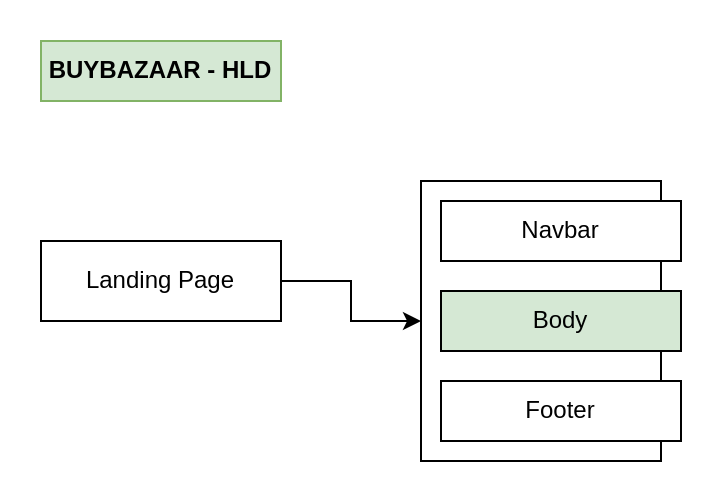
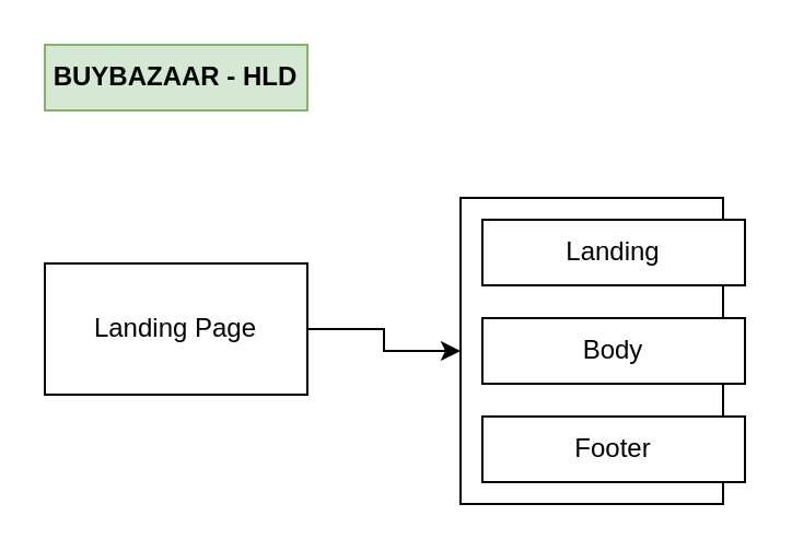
  <mxCell id="0" />
  <mxCell id="1" parent="0" />
  <mxCell id="2" value="BUYBAZAAR - HLD" style="rounded=0;whiteSpace=wrap;html=1;fillColor=#d5e8d4;strokeColor=#82b366;fontStyle=1" vertex="1" parent="1"><mxGeometry x="20" y="20" width="120" height="30" as="geometry" /></mxCell>
  <mxCell id="3" style="edgeStyle=orthogonalEdgeStyle;rounded=0;orthogonalLoop=1;jettySize=auto;html=1;entryX=0;entryY=0.5;entryDx=0;entryDy=0;" edge="1" parent="1" source="4" target="5"><mxGeometry relative="1" as="geometry" /></mxCell>
- <mxCell id="4" value="Landing Page" style="rounded=0;whiteSpace=wrap;html=1;" vertex="1" parent="1"><mxGeometry x="20" y="120" width="120" height="40" as="geometry" /></mxCell>
+ <mxCell id="4" value="Landing Page" style="rounded=0;whiteSpace=wrap;html=1;" vertex="1" parent="1"><mxGeometry x="20" y="120" width="120" height="60" as="geometry" /></mxCell>
  <mxCell id="5" value="" style="rounded=0;whiteSpace=wrap;html=1;" vertex="1" parent="1"><mxGeometry x="210" y="90" width="120" height="140" as="geometry" /></mxCell>
- <mxCell id="6" value="Navbar" style="rounded=0;whiteSpace=wrap;html=1;" vertex="1" parent="1"><mxGeometry x="220" y="100" width="120" height="30" as="geometry" /></mxCell>
- <mxCell id="7" value="Body" style="rounded=0;whiteSpace=wrap;html=1;fillColor=#d5e8d4;" vertex="1" parent="1"><mxGeometry x="220" y="145" width="120" height="30" as="geometry" /></mxCell>
+ <mxCell id="6" value="Landing" style="rounded=0;whiteSpace=wrap;html=1;" vertex="1" parent="1"><mxGeometry x="220" y="100" width="120" height="30" as="geometry" /></mxCell>
+ <mxCell id="7" value="Body" style="rounded=0;whiteSpace=wrap;html=1;" vertex="1" parent="1"><mxGeometry x="220" y="145" width="120" height="30" as="geometry" /></mxCell>
  <mxCell id="8" value="Footer" style="rounded=0;whiteSpace=wrap;html=1;" vertex="1" parent="1"><mxGeometry x="220" y="190" width="120" height="30" as="geometry" /></mxCell>
